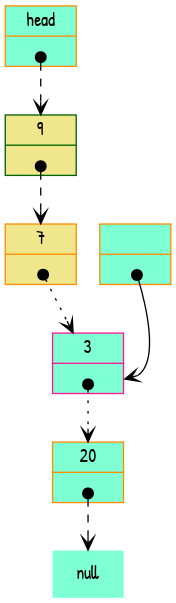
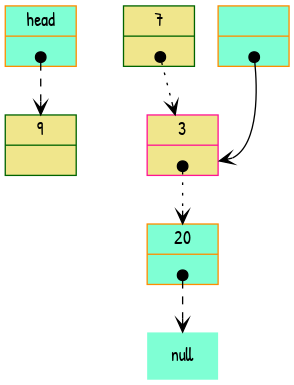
  digraph {
    fontname="Patrick Hand"
    rankdir=TB
    node [color=darkorange fillcolor=aquamarine fontname="Patrick Hand" shape=record style=filled]
    edge [arrowhead=vee arrowtail=dot dir=both fontname="Patrick Hand" style=dashed tailclip=false tailport="ref:c"]
    n1 [label="{ head | <ref>  }"]
    n2 [color=darkgreen fillcolor=khaki label="{ 9 | <ref>  }"]
-   n3 [fillcolor=khaki label="{ 7 | <ref>  }"]
-   n4 [color=deeppink label="{ 3 | <ref>  }"]
+   n3 [color=darkgreen fillcolor=khaki label="{ 7 | <ref>  }"]
+   n4 [color=deeppink fillcolor=khaki label="{ 3 | <ref>  }"]
    n5 [label="{ 20 | <ref>  }"]
    n6 [label=null shape=none]
    n7 [label="{ | <ref>  }"]
    n1 -> n2
-   n2 -> n3
    n3 -> n4 [style=dotted]
    n4 -> n5 [style=dotted]
    n5 -> n6
    n7 -> n4 [headport=ref style=solid]
  }
